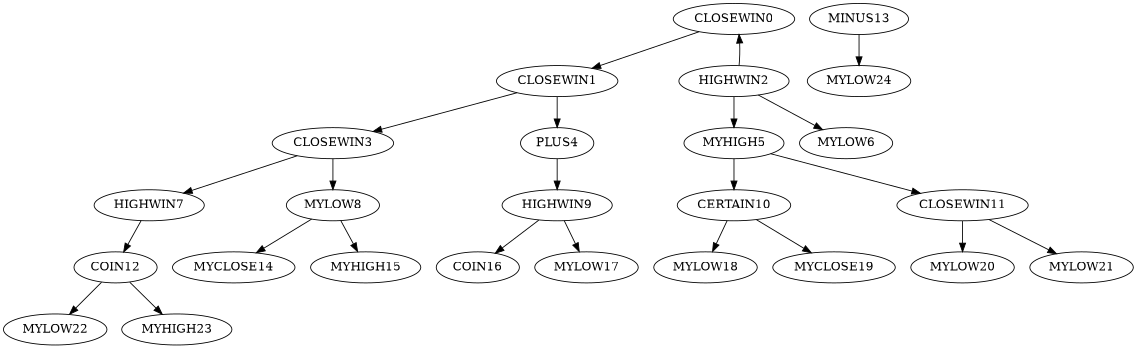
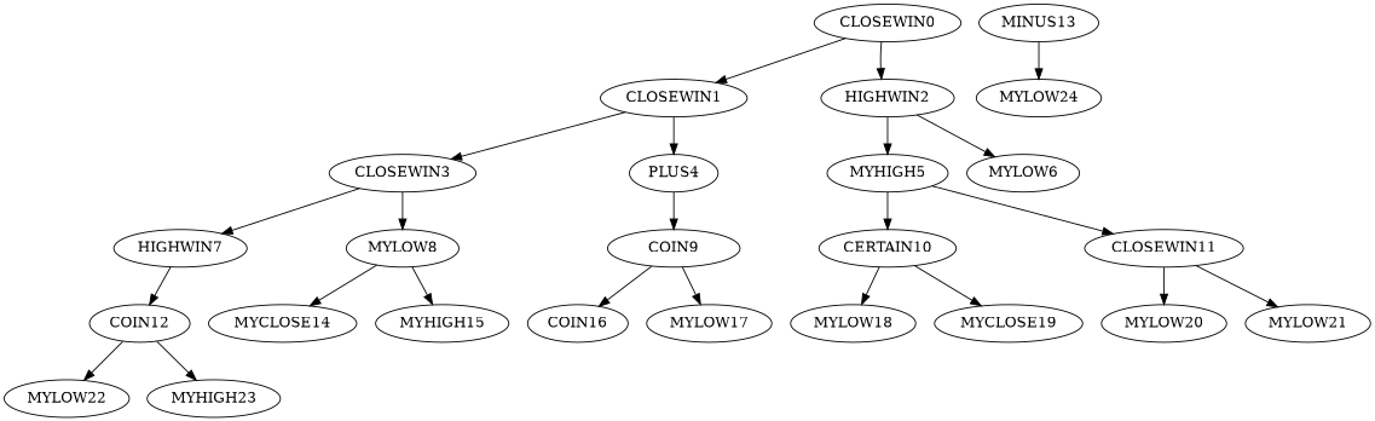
  digraph {
    CLOSEWIN0
    CLOSEWIN1
    HIGHWIN2
    CLOSEWIN3
    PLUS4
    n6 [label=MYHIGH5]
    MYLOW6
    HIGHWIN7
    n9 [label=MYLOW8]
-   HIGHWIN9
+   HIGHWIN9 [label=COIN9]
    CERTAIN10
    CLOSEWIN11
    COIN12
    MYCLOSE14
    MYHIGH15
    n16 [label=COIN16]
    MYLOW17
    MYLOW18
    MYCLOSE19
    MYLOW20
    MYLOW21
    MYLOW22
    MYHIGH23
    MINUS13
    MYLOW24
    CLOSEWIN0 -> CLOSEWIN1
-   HIGHWIN2 -> CLOSEWIN0
+   CLOSEWIN0 -> HIGHWIN2
    CLOSEWIN1 -> CLOSEWIN3
    CLOSEWIN1 -> PLUS4
    HIGHWIN2 -> n6
    HIGHWIN2 -> MYLOW6
    CLOSEWIN3 -> HIGHWIN7
    CLOSEWIN3 -> n9
    PLUS4 -> HIGHWIN9
    n6 -> CERTAIN10
    n6 -> CLOSEWIN11
    HIGHWIN7 -> COIN12
    n9 -> MYCLOSE14
    n9 -> MYHIGH15
    HIGHWIN9 -> n16
    HIGHWIN9 -> MYLOW17
    CERTAIN10 -> MYLOW18
    CERTAIN10 -> MYCLOSE19
    CLOSEWIN11 -> MYLOW20
    CLOSEWIN11 -> MYLOW21
    COIN12 -> MYLOW22
    COIN12 -> MYHIGH23
    MINUS13 -> MYLOW24
  }
